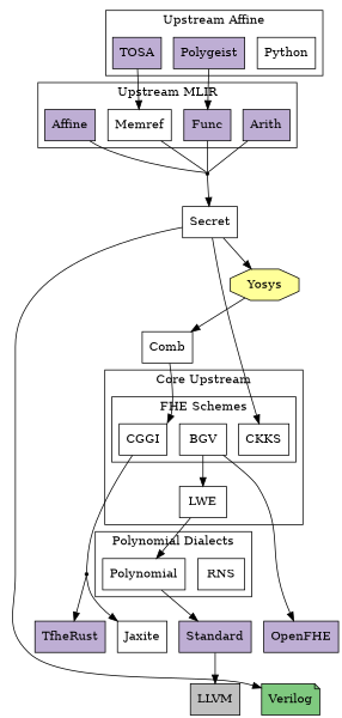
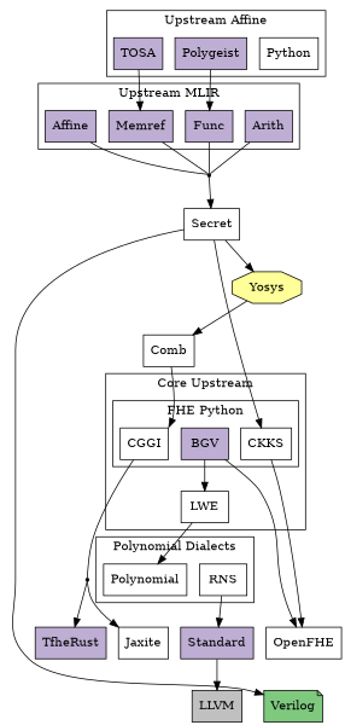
  digraph {
    compound=true
    nodesep=0.2
    rankdir=TB
    ranksep=0.5
    splines=spline
    node [fillcolor=white shape=box style=filled]
    Python
    Polygeist [fillcolor="#beaed4"]
    TOSA [fillcolor="#beaed4"]
    Arith [fillcolor="#beaed4"]
    Affine [fillcolor="#beaed4"]
    Func [fillcolor="#beaed4"]
-   Memref
+   Memref [fillcolor="#beaed4"]
    Yosys [fillcolor="#ffff99" shape=octagon]
-   BGV
+   BGV [fillcolor="#beaed4"]
    CKKS
    CGGI
    LWE
    Polynomial
    RNS
    lower_from_mlir [fillcolor=black shape=point]
    Comb
-   OpenFHE [fillcolor="#beaed4"]
+   OpenFHE
    lower_from_cggi [fillcolor=black shape=point]
    Standard [fillcolor="#beaed4"]
    Jaxite
    TfheRust [fillcolor="#beaed4"]
    Secret
    Verilog [fillcolor="#7fc97f" shape=note]
    LLVM [fillcolor=gray]
    subgraph cluster_1 {
      label="Upstream Affine"
      Python
      Polygeist
      TOSA
    }
    subgraph cluster_2 {
      label="Upstream MLIR"
      Arith
      Affine
      Func
      Memref
    }
    subgraph sub_3 {
      Yosys
    }
    subgraph cluster_4 {
      label="Core Upstream"
      LWE
      subgraph cluster_5 {
-       label="FHE Schemes"
+       label="FHE Python"
        BGV
        CKKS
        CGGI
      }
    }
    subgraph cluster_6 {
      label="Polynomial Dialects"
      Polynomial
      RNS
    }
    Polygeist -> Func
    TOSA -> Memref
    Arith -> Yosys [style=invis]
    Arith -> lower_from_mlir [arrowhead=none]
    Affine -> lower_from_mlir [arrowhead=none]
    Func -> lower_from_mlir [arrowhead=none]
    Memref -> lower_from_mlir [arrowhead=none]
    Yosys -> Comb
    BGV -> LWE
    BGV -> OpenFHE
+   CKKS -> OpenFHE
    CGGI -> lower_from_cggi [arrowhead=none]
    LWE -> Polynomial
    LWE -> RNS [style=invis]
    Polynomial -> OpenFHE [style=invis]
-   Polynomial -> Standard
+   RNS -> Standard
    Polynomial -> Jaxite [style=invis]
    Polynomial -> TfheRust [style=invis]
    lower_from_mlir -> Secret
    Comb -> CGGI [headport=ne]
    OpenFHE -> Verilog [style=invis]
    lower_from_cggi -> Jaxite
    lower_from_cggi -> TfheRust
    Standard -> LLVM
    Secret -> Yosys
    Secret -> CKKS
    Secret -> Verilog
  }
